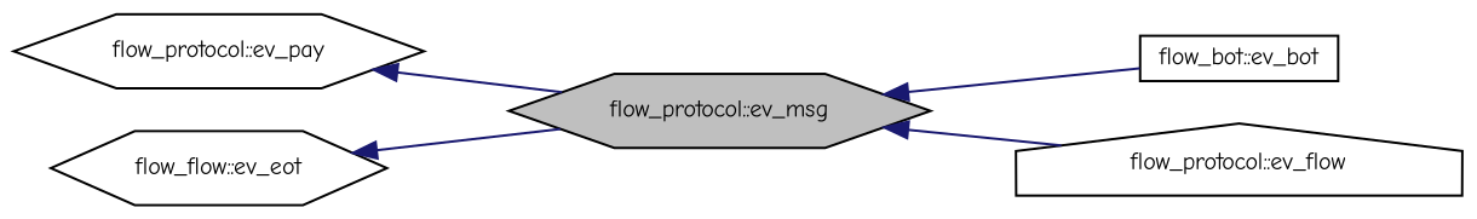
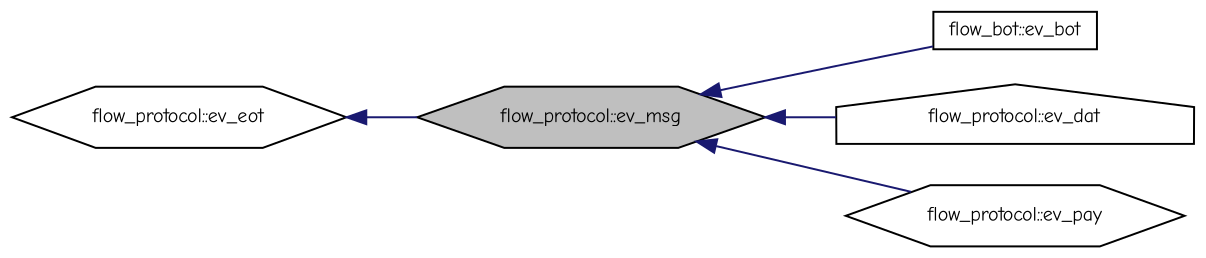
  digraph {
    fontname="Comic Neue"
    rankdir=LR
    node [color=black fillcolor=white fontname="Comic Neue" fontsize=10 shape=hexagon style=filled]
    edge [color=midnightblue dir=back fontname="Comic Neue" fontsize=10 labelfontname=Helvetica labelfontsize=10 style=solid]
    n1 [fillcolor=grey75 fontcolor=black height=0.2 label="flow_protocol::ev_msg" width=0.4]
    n2 [height=0.2 label="flow_bot::ev_bot" shape=box width=0.4]
-   n3 [height=0.2 label="flow_protocol::ev_flow" shape=house width=0.4]
+   n3 [height=0.2 label="flow_protocol::ev_dat" shape=house width=0.4]
    n4 [height=0.2 label="flow_protocol::ev_pay" width=0.4]
-   n5 [height=0.2 label="flow_flow::ev_eot" width=0.4]
+   n5 [height=0.2 label="flow_protocol::ev_eot" width=0.4]
    n1 -> n2
    n1 -> n3
-   n4 -> n1
+   n1 -> n4
    n5 -> n1
  }
